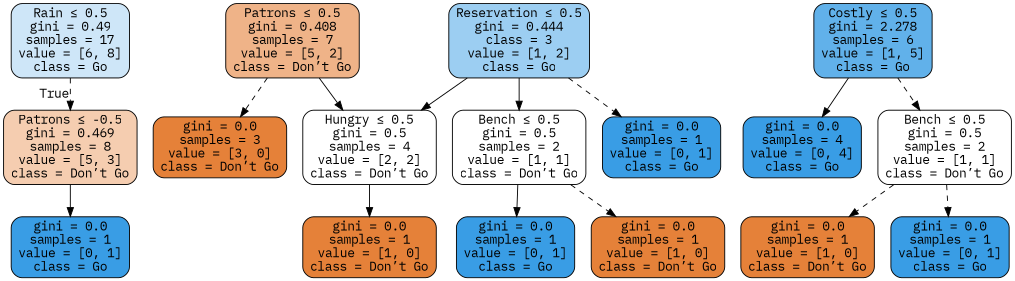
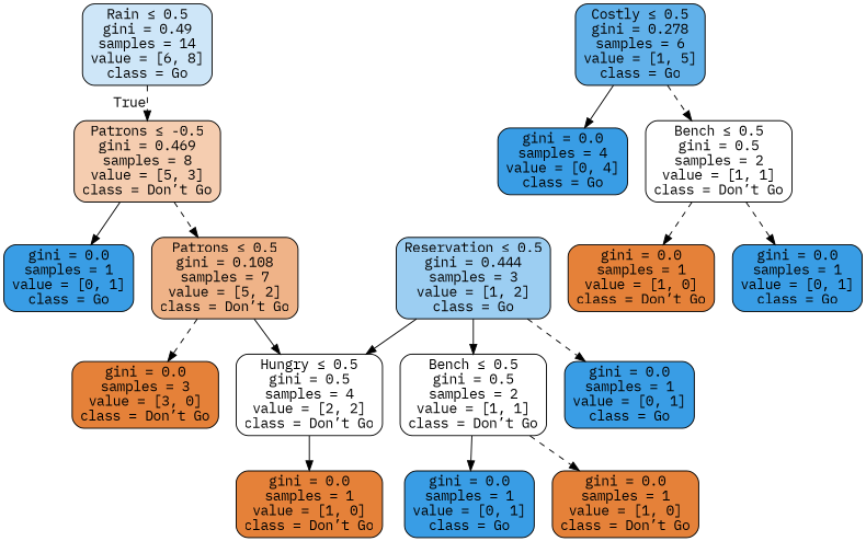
  digraph {
    fontname="IBM Plex Mono"
    node [color=black fillcolor="#399de5" fontname="IBM Plex Mono" shape=box style="filled, rounded"]
    edge [fontname="IBM Plex Mono" style=dashed]
-   n1 [fillcolor="#cee6f8" label=<Rain &le; 0.5<br/>gini = 0.49<br/>samples = 17<br/>value = [6, 8]<br/>class = Go>]
+   n1 [fillcolor="#cee6f8" label=<Rain &le; 0.5<br/>gini = 0.49<br/>samples = 14<br/>value = [6, 8]<br/>class = Go>]
    n2 [fillcolor="#f5cdb0" label=<Patrons &le; -0.5<br/>gini = 0.469<br/>samples = 8<br/>value = [5, 3]<br/>class = Don’t Go>]
    n3 [label=<gini = 0.0<br/>samples = 1<br/>value = [0, 1]<br/>class = Go>]
-   n4 [fillcolor="#efb388" label=<Patrons &le; 0.5<br/>gini = 0.408<br/>samples = 7<br/>value = [5, 2]<br/>class = Don’t Go>]
-   n5 [fillcolor="#61b1ea" label=<Costly &le; 0.5<br/>gini = 2.278<br/>samples = 6<br/>value = [1, 5]<br/>class = Go>]
+   n4 [fillcolor="#efb388" label=<Patrons &le; 0.5<br/>gini = 0.108<br/>samples = 7<br/>value = [5, 2]<br/>class = Don’t Go>]
+   n5 [fillcolor="#61b1ea" label=<Costly &le; 0.5<br/>gini = 0.278<br/>samples = 6<br/>value = [1, 5]<br/>class = Go>]
    n6 [label=<gini = 0.0<br/>samples = 4<br/>value = [0, 4]<br/>class = Go>]
    n7 [fillcolor="#ffffff" label=<Bench &le; 0.5<br/>gini = 0.5<br/>samples = 2<br/>value = [1, 1]<br/>class = Don’t Go>]
    n8 [fillcolor="#e58139" label=<gini = 0.0<br/>samples = 3<br/>value = [3, 0]<br/>class = Don’t Go>]
    n9 [fillcolor="#ffffff" label=<Hungry &le; 0.5<br/>gini = 0.5<br/>samples = 4<br/>value = [2, 2]<br/>class = Don’t Go>]
    n10 [fillcolor="#e58139" label=<gini = 0.0<br/>samples = 1<br/>value = [1, 0]<br/>class = Don’t Go>]
-   n11 [fillcolor="#9ccef2" label=<Reservation &le; 0.5<br/>gini = 0.444<br/>class = 3<br/>value = [1, 2]<br/>class = Go>]
+   n11 [fillcolor="#9ccef2" label=<Reservation &le; 0.5<br/>gini = 0.444<br/>samples = 3<br/>value = [1, 2]<br/>class = Go>]
    n12 [fillcolor="#ffffff" label=<Bench &le; 0.5<br/>gini = 0.5<br/>samples = 2<br/>value = [1, 1]<br/>class = Don’t Go>]
    n13 [label=<gini = 0.0<br/>samples = 1<br/>value = [0, 1]<br/>class = Go>]
    n14 [label=<gini = 0.0<br/>samples = 1<br/>value = [0, 1]<br/>class = Go>]
    n15 [fillcolor="#e58139" label=<gini = 0.0<br/>samples = 1<br/>value = [1, 0]<br/>class = Don’t Go>]
    n16 [fillcolor="#e58139" label=<gini = 0.0<br/>samples = 1<br/>value = [1, 0]<br/>class = Don’t Go>]
    n17 [label=<gini = 0.0<br/>samples = 1<br/>value = [0, 1]<br/>class = Go>]
    n1 -> n2 [headlabel=True labelangle=45 labeldistance=2.5]
    n2 -> n3 [style=solid]
+   n2 -> n4
    n4 -> n8
    n4 -> n9 [style=solid]
    n5 -> n6 [style=solid]
    n5 -> n7
    n7 -> n16
    n7 -> n17
    n9 -> n10 [style=solid]
    n11 -> n9 [style=solid]
    n11 -> n12 [style=solid]
    n11 -> n13
    n12 -> n14 [style=solid]
    n12 -> n15
  }
